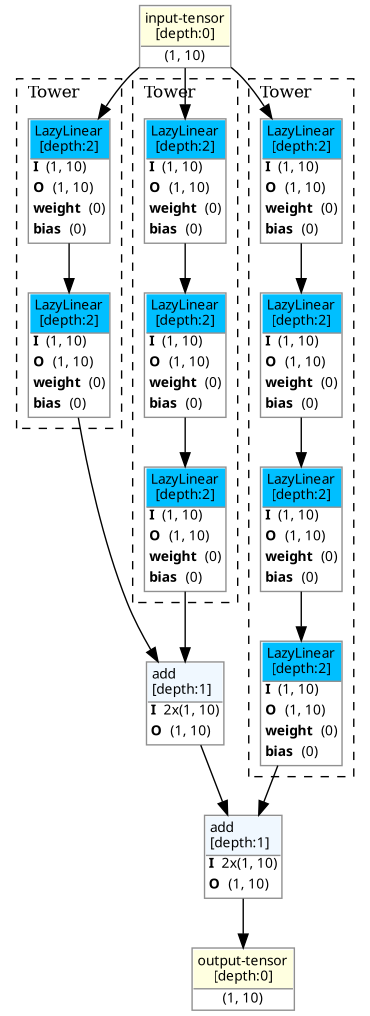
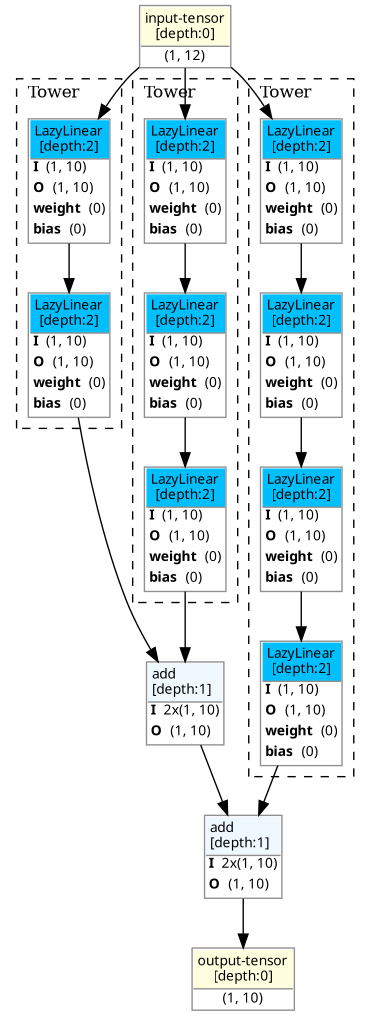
  strict digraph {
    ordering=in
    rankdir=TB
    node [align=left color="#909090" fillcolor="#ffffff90" fontname="Linux libertine" fontsize=10 margin=0 ranksep=0.1 shape=plaintext style=filled]
    edge [fontsize=10]
    n1 [height=0.2 label=<                     <TABLE BORDER="1" CELLBORDER="0"                     CELLSPACING="0" CELLPADDING="2">                         <TR>                             <TD BGCOLOR="deepskyblue1" ALIGN="LEFT"                             BORDER="1" SIDES="B"                             >LazyLinear<BR ALIGN="LEFT"/>[depth:2]</TD>                         </TR>                         <TR>                             <TD ALIGN="LEFT"><B>I</B> (1, 10)</TD>                         </TR>                         <TR>                             <TD ALIGN="LEFT"><B>O</B> (1, 10)</TD>                         </TR>                                         <TR>                     <TD ALIGN="LEFT"><B>weight</B> (0)</TD>                 </TR>                 <TR>                     <TD ALIGN="LEFT"><B>bias</B> (0)</TD>                 </TR>                     </TABLE>>]
    n2 [height=0.2 label=<                     <TABLE BORDER="1" CELLBORDER="0"                     CELLSPACING="0" CELLPADDING="2">                         <TR>                             <TD BGCOLOR="deepskyblue1" ALIGN="LEFT"                             BORDER="1" SIDES="B"                             >LazyLinear<BR ALIGN="LEFT"/>[depth:2]</TD>                         </TR>                         <TR>                             <TD ALIGN="LEFT"><B>I</B> (1, 10)</TD>                         </TR>                         <TR>                             <TD ALIGN="LEFT"><B>O</B> (1, 10)</TD>                         </TR>                                         <TR>                     <TD ALIGN="LEFT"><B>weight</B> (0)</TD>                 </TR>                 <TR>                     <TD ALIGN="LEFT"><B>bias</B> (0)</TD>                 </TR>                     </TABLE>>]
    n3 [height=0.2 label=<                     <TABLE BORDER="1" CELLBORDER="0"                     CELLSPACING="0" CELLPADDING="2">                         <TR>                             <TD BGCOLOR="deepskyblue1" ALIGN="LEFT"                             BORDER="1" SIDES="B"                             >LazyLinear<BR ALIGN="LEFT"/>[depth:2]</TD>                         </TR>                         <TR>                             <TD ALIGN="LEFT"><B>I</B> (1, 10)</TD>                         </TR>                         <TR>                             <TD ALIGN="LEFT"><B>O</B> (1, 10)</TD>                         </TR>                                         <TR>                     <TD ALIGN="LEFT"><B>weight</B> (0)</TD>                 </TR>                 <TR>                     <TD ALIGN="LEFT"><B>bias</B> (0)</TD>                 </TR>                     </TABLE>>]
    n4 [height=0.2 label=<                     <TABLE BORDER="1" CELLBORDER="0"                     CELLSPACING="0" CELLPADDING="2">                         <TR>                             <TD BGCOLOR="deepskyblue1" ALIGN="LEFT"                             BORDER="1" SIDES="B"                             >LazyLinear<BR ALIGN="LEFT"/>[depth:2]</TD>                         </TR>                         <TR>                             <TD ALIGN="LEFT"><B>I</B> (1, 10)</TD>                         </TR>                         <TR>                             <TD ALIGN="LEFT"><B>O</B> (1, 10)</TD>                         </TR>                                         <TR>                     <TD ALIGN="LEFT"><B>weight</B> (0)</TD>                 </TR>                 <TR>                     <TD ALIGN="LEFT"><B>bias</B> (0)</TD>                 </TR>                     </TABLE>>]
    n5 [height=0.2 label=<                     <TABLE BORDER="1" CELLBORDER="0"                     CELLSPACING="0" CELLPADDING="2">                         <TR>                             <TD BGCOLOR="deepskyblue1" ALIGN="LEFT"                             BORDER="1" SIDES="B"                             >LazyLinear<BR ALIGN="LEFT"/>[depth:2]</TD>                         </TR>                         <TR>                             <TD ALIGN="LEFT"><B>I</B> (1, 10)</TD>                         </TR>                         <TR>                             <TD ALIGN="LEFT"><B>O</B> (1, 10)</TD>                         </TR>                                         <TR>                     <TD ALIGN="LEFT"><B>weight</B> (0)</TD>                 </TR>                 <TR>                     <TD ALIGN="LEFT"><B>bias</B> (0)</TD>                 </TR>                     </TABLE>>]
    n6 [height=0.2 label=<                     <TABLE BORDER="1" CELLBORDER="0"                     CELLSPACING="0" CELLPADDING="2">                         <TR>                             <TD BGCOLOR="deepskyblue1" ALIGN="LEFT"                             BORDER="1" SIDES="B"                             >LazyLinear<BR ALIGN="LEFT"/>[depth:2]</TD>                         </TR>                         <TR>                             <TD ALIGN="LEFT"><B>I</B> (1, 10)</TD>                         </TR>                         <TR>                             <TD ALIGN="LEFT"><B>O</B> (1, 10)</TD>                         </TR>                                         <TR>                     <TD ALIGN="LEFT"><B>weight</B> (0)</TD>                 </TR>                 <TR>                     <TD ALIGN="LEFT"><B>bias</B> (0)</TD>                 </TR>                     </TABLE>>]
    n7 [height=0.2 label=<                     <TABLE BORDER="1" CELLBORDER="0"                     CELLSPACING="0" CELLPADDING="2">                         <TR>                             <TD BGCOLOR="deepskyblue1" ALIGN="LEFT"                             BORDER="1" SIDES="B"                             >LazyLinear<BR ALIGN="LEFT"/>[depth:2]</TD>                         </TR>                         <TR>                             <TD ALIGN="LEFT"><B>I</B> (1, 10)</TD>                         </TR>                         <TR>                             <TD ALIGN="LEFT"><B>O</B> (1, 10)</TD>                         </TR>                                         <TR>                     <TD ALIGN="LEFT"><B>weight</B> (0)</TD>                 </TR>                 <TR>                     <TD ALIGN="LEFT"><B>bias</B> (0)</TD>                 </TR>                     </TABLE>>]
    n8 [height=0.2 label=<                     <TABLE BORDER="1" CELLBORDER="0"                     CELLSPACING="0" CELLPADDING="2">                         <TR>                             <TD BGCOLOR="deepskyblue1" ALIGN="LEFT"                             BORDER="1" SIDES="B"                             >LazyLinear<BR ALIGN="LEFT"/>[depth:2]</TD>                         </TR>                         <TR>                             <TD ALIGN="LEFT"><B>I</B> (1, 10)</TD>                         </TR>                         <TR>                             <TD ALIGN="LEFT"><B>O</B> (1, 10)</TD>                         </TR>                                         <TR>                     <TD ALIGN="LEFT"><B>weight</B> (0)</TD>                 </TR>                 <TR>                     <TD ALIGN="LEFT"><B>bias</B> (0)</TD>                 </TR>                     </TABLE>>]
    n9 [height=0.2 label=<                     <TABLE BORDER="1" CELLBORDER="0"                     CELLSPACING="0" CELLPADDING="2">                         <TR>                             <TD BGCOLOR="deepskyblue1" ALIGN="LEFT"                             BORDER="1" SIDES="B"                             >LazyLinear<BR ALIGN="LEFT"/>[depth:2]</TD>                         </TR>                         <TR>                             <TD ALIGN="LEFT"><B>I</B> (1, 10)</TD>                         </TR>                         <TR>                             <TD ALIGN="LEFT"><B>O</B> (1, 10)</TD>                         </TR>                                         <TR>                     <TD ALIGN="LEFT"><B>weight</B> (0)</TD>                 </TR>                 <TR>                     <TD ALIGN="LEFT"><B>bias</B> (0)</TD>                 </TR>                     </TABLE>>]
-   n10 [height=0.2 label=<                     <TABLE BORDER="1" CELLBORDER="0"                     CELLSPACING="0" CELLPADDING="2">                         <TR>                             <TD BGCOLOR="lightyellow" ALIGN="LEFT"                             BORDER="1" SIDES="B"                             >input-tensor<BR ALIGN="LEFT"/>[depth:0]</TD>                         </TR>                         <TR>                             <TD>(1, 10)</TD>                         </TR>                                              </TABLE>>]
+   n10 [height=0.2 label=<                     <TABLE BORDER="1" CELLBORDER="0"                     CELLSPACING="0" CELLPADDING="2">                         <TR>                             <TD BGCOLOR="lightyellow" ALIGN="LEFT"                             BORDER="1" SIDES="B"                             >input-tensor<BR ALIGN="LEFT"/>[depth:0]</TD>                         </TR>                         <TR>                             <TD>(1, 12)</TD>                         </TR>                                              </TABLE>>]
    n11 [height=0.2 label=<                     <TABLE BORDER="1" CELLBORDER="0"                     CELLSPACING="0" CELLPADDING="2">                         <TR>                             <TD BGCOLOR="aliceblue" ALIGN="LEFT"                             BORDER="1" SIDES="B"                             >add<BR ALIGN="LEFT"/>[depth:1]</TD>                         </TR>                         <TR>                             <TD ALIGN="LEFT"><B>I</B> 2x(1, 10)</TD>                         </TR>                         <TR>                             <TD ALIGN="LEFT"><B>O</B> (1, 10)</TD>                         </TR>                                              </TABLE>>]
    n12 [height=0.2 label=<                     <TABLE BORDER="1" CELLBORDER="0"                     CELLSPACING="0" CELLPADDING="2">                         <TR>                             <TD BGCOLOR="aliceblue" ALIGN="LEFT"                             BORDER="1" SIDES="B"                             >add<BR ALIGN="LEFT"/>[depth:1]</TD>                         </TR>                         <TR>                             <TD ALIGN="LEFT"><B>I</B> 2x(1, 10)</TD>                         </TR>                         <TR>                             <TD ALIGN="LEFT"><B>O</B> (1, 10)</TD>                         </TR>                                              </TABLE>>]
    n13 [height=0.2 label=<                     <TABLE BORDER="1" CELLBORDER="0"                     CELLSPACING="0" CELLPADDING="2">                         <TR>                             <TD BGCOLOR="lightyellow" ALIGN="LEFT"                             BORDER="1" SIDES="B"                             >output-tensor<BR ALIGN="LEFT"/>[depth:0]</TD>                         </TR>                         <TR>                             <TD>(1, 10)</TD>                         </TR>                                              </TABLE>>]
    subgraph cluster_1 {
      color=black
      fontsize=12
      label=Tower
      labeljust=l
      style=dashed
      n1
      n2
    }
    subgraph cluster_2 {
      color=black
      fontsize=12
      label=Tower
      labeljust=l
      style=dashed
      n3
      n4
      n5
    }
    subgraph cluster_3 {
      color=black
      fontsize=12
      label=Tower
      labeljust=l
      style=dashed
      n6
      n7
      n8
      n9
    }
    n1 -> n2
    n2 -> n11
    n3 -> n4
    n4 -> n5
    n5 -> n11
    n6 -> n7
    n7 -> n8
    n8 -> n9
    n9 -> n12
    n10 -> n1
    n10 -> n3
    n10 -> n6
    n11 -> n12
    n12 -> n13
  }
